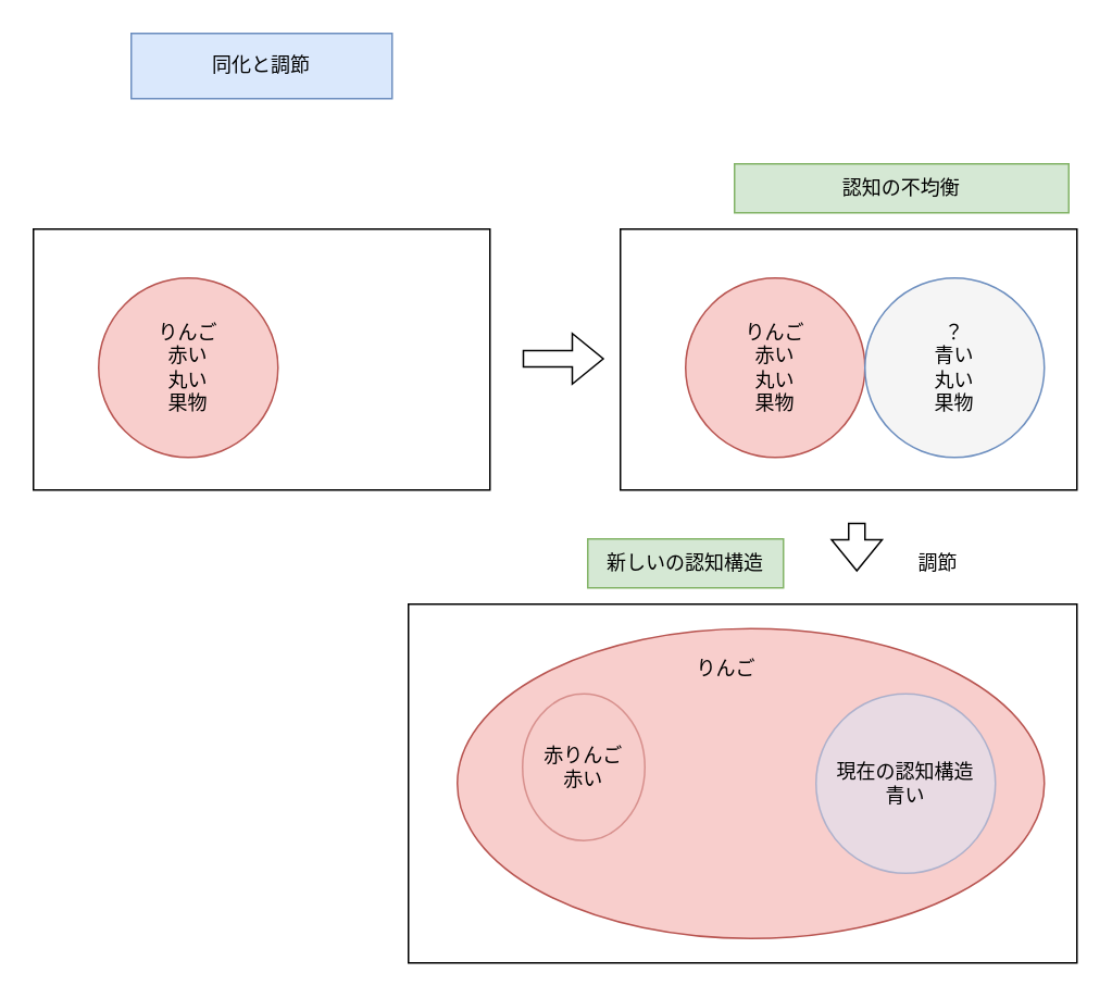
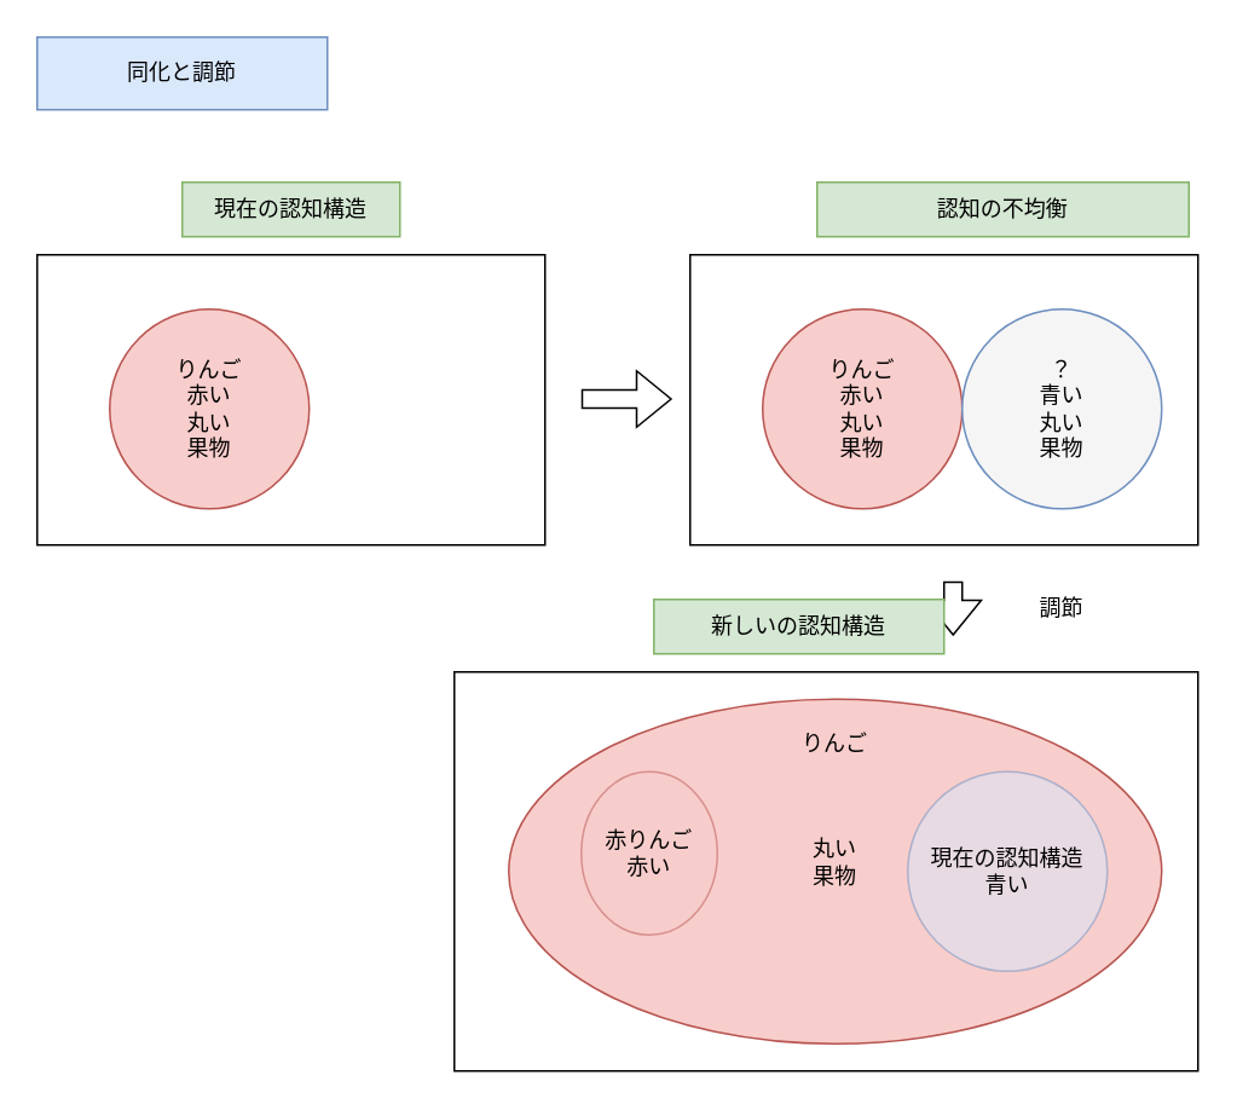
  <mxCell id="0" />
  <mxCell id="1" parent="0" />
- <mxCell id="2" value="同化と調節" style="text;html=1;align=center;verticalAlign=middle;whiteSpace=wrap;rounded=0;fillColor=#dae8fc;strokeColor=#6c8ebf;" vertex="1" parent="1"><mxGeometry x="80" y="20" width="160" height="40" as="geometry" /></mxCell>
+ <mxCell id="2" value="同化と調節" style="text;html=1;align=center;verticalAlign=middle;whiteSpace=wrap;rounded=0;fillColor=#dae8fc;strokeColor=#6c8ebf;" vertex="1" parent="1"><mxGeometry x="20" y="20" width="160" height="40" as="geometry" /></mxCell>
  <mxCell id="3" value="" style="rounded=0;whiteSpace=wrap;html=1;" vertex="1" parent="1"><mxGeometry x="20" y="140" width="280" height="160" as="geometry" /></mxCell>
  <mxCell id="4" value="&lt;div&gt;りんご&lt;/div&gt;赤い&lt;div&gt;丸い&lt;/div&gt;&lt;div&gt;果物&lt;/div&gt;" style="ellipse;whiteSpace=wrap;html=1;aspect=fixed;fillColor=#f8cecc;strokeColor=#b85450;" vertex="1" parent="1"><mxGeometry x="60" y="170" width="110" height="110" as="geometry" /></mxCell>
+ <mxCell id="5" value="現在の認知構造" style="text;html=1;align=center;verticalAlign=middle;whiteSpace=wrap;rounded=0;fillColor=#d5e8d4;strokeColor=#82b366;" vertex="1" parent="1"><mxGeometry x="100" y="100" width="120" height="30" as="geometry" /></mxCell>
  <mxCell id="6" value="" style="shape=flexArrow;endArrow=classic;html=1;rounded=0;" edge="1" parent="1"><mxGeometry width="50" height="50" relative="1" as="geometry"><mxPoint x="320" y="219.5" as="sourcePoint" /><mxPoint x="370" y="219.5" as="targetPoint" /></mxGeometry></mxCell>
  <mxCell id="7" value="" style="rounded=0;whiteSpace=wrap;html=1;" vertex="1" parent="1"><mxGeometry x="380" y="140" width="280" height="160" as="geometry" /></mxCell>
  <mxCell id="8" value="&lt;div&gt;りんご&lt;/div&gt;赤い&lt;div&gt;丸い&lt;/div&gt;&lt;div&gt;果物&lt;/div&gt;" style="ellipse;whiteSpace=wrap;html=1;aspect=fixed;fillColor=#f8cecc;strokeColor=#b85450;" vertex="1" parent="1"><mxGeometry x="420" y="170" width="110" height="110" as="geometry" /></mxCell>
  <mxCell id="9" value="&lt;div&gt;？&lt;/div&gt;青い&lt;div&gt;丸い&lt;/div&gt;&lt;div&gt;果物&lt;/div&gt;" style="ellipse;whiteSpace=wrap;html=1;aspect=fixed;fillColor=#f5f5f5;strokeColor=#6c8ebf;" vertex="1" parent="1"><mxGeometry x="530" y="170" width="110" height="110" as="geometry" /></mxCell>
  <mxCell id="10" value="認知の不均衡" style="text;html=1;align=center;verticalAlign=middle;whiteSpace=wrap;rounded=0;fillColor=#d5e8d4;strokeColor=#82b366;" vertex="1" parent="1"><mxGeometry x="450" y="100" width="205" height="30" as="geometry" /></mxCell>
  <mxCell id="11" value="" style="rounded=0;whiteSpace=wrap;html=1;" vertex="1" parent="1"><mxGeometry x="250" y="370" width="410" height="220" as="geometry" /></mxCell>
  <mxCell id="12" value="" style="shape=flexArrow;endArrow=classic;html=1;rounded=0;" edge="1" parent="1"><mxGeometry width="50" height="50" relative="1" as="geometry"><mxPoint x="525" y="320" as="sourcePoint" /><mxPoint x="525" y="350" as="targetPoint" /></mxGeometry></mxCell>
  <mxCell id="13" value="" style="ellipse;whiteSpace=wrap;html=1;fillColor=#f8cecc;strokeColor=#b85450;" vertex="1" parent="1"><mxGeometry x="280" y="385" width="360" height="190" as="geometry" /></mxCell>
  <mxCell id="14" value="&lt;div&gt;赤りんご&lt;/div&gt;赤い" style="ellipse;whiteSpace=wrap;html=1;aspect=fixed;fillColor=#f8cecc;strokeColor=#b85450;opacity=50;" vertex="1" parent="1"><mxGeometry x="320" y="425" width="75" height="90" as="geometry" /></mxCell>
  <mxCell id="15" value="&lt;div&gt;現在の認知構造&lt;/div&gt;青い" style="ellipse;whiteSpace=wrap;html=1;aspect=fixed;fillColor=#dae8fc;strokeColor=#6c8ebf;opacity=50;" vertex="1" parent="1"><mxGeometry x="500" y="425" width="110" height="110" as="geometry" /></mxCell>
- <mxCell id="16" value="りんご" style="text;html=1;align=center;verticalAlign=middle;whiteSpace=wrap;rounded=0;" vertex="1" parent="1"><mxGeometry x="415" y="395" width="60" height="30" as="geometry" /></mxCell>
- <mxCell id="18" value="新しいの認知構造" style="text;html=1;align=center;verticalAlign=middle;whiteSpace=wrap;rounded=0;fillColor=#d5e8d4;strokeColor=#82b366;" vertex="1" parent="1"><mxGeometry x="360" y="330" width="120" height="30" as="geometry" /></mxCell>
- <mxCell id="19" value="調節" style="text;html=1;align=center;verticalAlign=middle;whiteSpace=wrap;rounded=0;" vertex="1" parent="1"><mxGeometry x="545" y="330" width="60" height="30" as="geometry" /></mxCell>
+ <mxCell id="16" value="りんご" style="text;html=1;align=center;verticalAlign=middle;whiteSpace=wrap;rounded=0;" vertex="1" parent="1"><mxGeometry x="430" y="395" width="60" height="30" as="geometry" /></mxCell>
+ <mxCell id="17" value="丸い&lt;div&gt;果物&lt;/div&gt;" style="text;html=1;align=center;verticalAlign=middle;whiteSpace=wrap;rounded=0;" vertex="1" parent="1"><mxGeometry x="430" y="460" width="60" height="30" as="geometry" /></mxCell>
+ <mxCell id="18" value="新しいの認知構造" style="text;html=1;align=center;verticalAlign=middle;whiteSpace=wrap;rounded=0;fillColor=#d5e8d4;strokeColor=#82b366;" vertex="1" parent="1"><mxGeometry x="360" y="330" width="160" height="30" as="geometry" /></mxCell>
+ <mxCell id="19" value="調節" style="text;html=1;align=center;verticalAlign=middle;whiteSpace=wrap;rounded=0;" vertex="1" parent="1"><mxGeometry x="555" y="320" width="60" height="30" as="geometry" /></mxCell>
